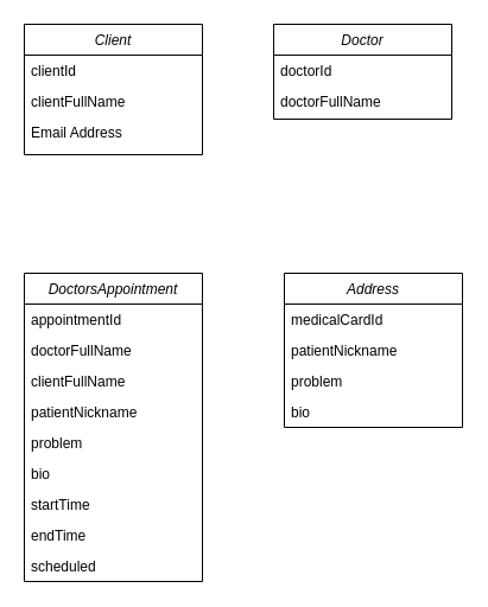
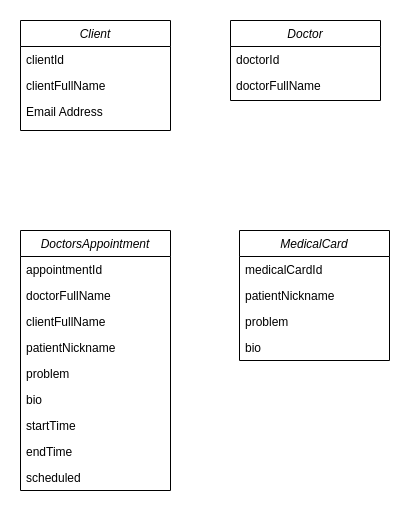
  <mxCell id="0" />
  <mxCell id="1" parent="0" />
  <mxCell id="2" value="Client" style="swimlane;fontStyle=2;align=center;verticalAlign=top;childLayout=stackLayout;horizontal=1;startSize=26;horizontalStack=0;resizeParent=1;resizeLast=0;collapsible=1;marginBottom=0;rounded=0;shadow=0;strokeWidth=1;" parent="1" vertex="1"><mxGeometry x="20" y="20" width="150" height="110" as="geometry"><mxRectangle x="230" y="140" width="160" height="26" as="alternateBounds" /></mxGeometry></mxCell>
  <mxCell id="3" value="clientId" style="text;align=left;verticalAlign=top;spacingLeft=4;spacingRight=4;overflow=hidden;rotatable=0;points=[[0,0.5],[1,0.5]];portConstraint=eastwest;" parent="2" vertex="1"><mxGeometry y="26" width="150" height="26" as="geometry" /></mxCell>
  <mxCell id="4" value="clientFullName" style="text;align=left;verticalAlign=top;spacingLeft=4;spacingRight=4;overflow=hidden;rotatable=0;points=[[0,0.5],[1,0.5]];portConstraint=eastwest;rounded=0;shadow=0;html=0;" vertex="1" parent="2"><mxGeometry y="52" width="150" height="26" as="geometry" /></mxCell>
  <mxCell id="5" value="Email Address" style="text;align=left;verticalAlign=top;spacingLeft=4;spacingRight=4;overflow=hidden;rotatable=0;points=[[0,0.5],[1,0.5]];portConstraint=eastwest;rounded=0;shadow=0;html=0;" vertex="1" parent="2"><mxGeometry y="78" width="150" height="26" as="geometry" /></mxCell>
  <mxCell id="6" value="Doctor" style="swimlane;fontStyle=2;align=center;verticalAlign=top;childLayout=stackLayout;horizontal=1;startSize=26;horizontalStack=0;resizeParent=1;resizeLast=0;collapsible=1;marginBottom=0;rounded=0;shadow=0;strokeWidth=1;" vertex="1" parent="1"><mxGeometry x="230" y="20" width="150" height="80" as="geometry"><mxRectangle x="230" y="140" width="160" height="26" as="alternateBounds" /></mxGeometry></mxCell>
  <mxCell id="7" value="doctorId" style="text;align=left;verticalAlign=top;spacingLeft=4;spacingRight=4;overflow=hidden;rotatable=0;points=[[0,0.5],[1,0.5]];portConstraint=eastwest;" vertex="1" parent="6"><mxGeometry y="26" width="150" height="26" as="geometry" /></mxCell>
  <mxCell id="8" value="doctorFullName" style="text;align=left;verticalAlign=top;spacingLeft=4;spacingRight=4;overflow=hidden;rotatable=0;points=[[0,0.5],[1,0.5]];portConstraint=eastwest;rounded=0;shadow=0;html=0;" vertex="1" parent="6"><mxGeometry y="52" width="150" height="26" as="geometry" /></mxCell>
  <mxCell id="9" value="DoctorsAppointment" style="swimlane;fontStyle=2;align=center;verticalAlign=top;childLayout=stackLayout;horizontal=1;startSize=26;horizontalStack=0;resizeParent=1;resizeLast=0;collapsible=1;marginBottom=0;rounded=0;shadow=0;strokeWidth=1;" vertex="1" parent="1"><mxGeometry x="20" y="230" width="150" height="260" as="geometry"><mxRectangle x="230" y="140" width="160" height="26" as="alternateBounds" /></mxGeometry></mxCell>
  <mxCell id="10" value="appointmentId" style="text;align=left;verticalAlign=top;spacingLeft=4;spacingRight=4;overflow=hidden;rotatable=0;points=[[0,0.5],[1,0.5]];portConstraint=eastwest;" vertex="1" parent="9"><mxGeometry y="26" width="150" height="26" as="geometry" /></mxCell>
  <mxCell id="11" value="doctorFullName" style="text;align=left;verticalAlign=top;spacingLeft=4;spacingRight=4;overflow=hidden;rotatable=0;points=[[0,0.5],[1,0.5]];portConstraint=eastwest;rounded=0;shadow=0;html=0;" vertex="1" parent="9"><mxGeometry y="52" width="150" height="26" as="geometry" /></mxCell>
  <mxCell id="12" value="clientFullName" style="text;align=left;verticalAlign=top;spacingLeft=4;spacingRight=4;overflow=hidden;rotatable=0;points=[[0,0.5],[1,0.5]];portConstraint=eastwest;rounded=0;shadow=0;html=0;" vertex="1" parent="9"><mxGeometry y="78" width="150" height="26" as="geometry" /></mxCell>
  <mxCell id="13" value="patientNickname" style="text;align=left;verticalAlign=top;spacingLeft=4;spacingRight=4;overflow=hidden;rotatable=0;points=[[0,0.5],[1,0.5]];portConstraint=eastwest;" vertex="1" parent="9"><mxGeometry y="104" width="150" height="26" as="geometry" /></mxCell>
  <mxCell id="14" value="problem" style="text;align=left;verticalAlign=top;spacingLeft=4;spacingRight=4;overflow=hidden;rotatable=0;points=[[0,0.5],[1,0.5]];portConstraint=eastwest;" vertex="1" parent="9"><mxGeometry y="130" width="150" height="26" as="geometry" /></mxCell>
  <mxCell id="15" value="bio" style="text;align=left;verticalAlign=top;spacingLeft=4;spacingRight=4;overflow=hidden;rotatable=0;points=[[0,0.5],[1,0.5]];portConstraint=eastwest;" vertex="1" parent="9"><mxGeometry y="156" width="150" height="26" as="geometry" /></mxCell>
  <mxCell id="16" value="startTime" style="text;align=left;verticalAlign=top;spacingLeft=4;spacingRight=4;overflow=hidden;rotatable=0;points=[[0,0.5],[1,0.5]];portConstraint=eastwest;" vertex="1" parent="9"><mxGeometry y="182" width="150" height="26" as="geometry" /></mxCell>
  <mxCell id="17" value="endTime" style="text;align=left;verticalAlign=top;spacingLeft=4;spacingRight=4;overflow=hidden;rotatable=0;points=[[0,0.5],[1,0.5]];portConstraint=eastwest;" vertex="1" parent="9"><mxGeometry y="208" width="150" height="26" as="geometry" /></mxCell>
  <mxCell id="18" value="scheduled" style="text;align=left;verticalAlign=top;spacingLeft=4;spacingRight=4;overflow=hidden;rotatable=0;points=[[0,0.5],[1,0.5]];portConstraint=eastwest;" vertex="1" parent="9"><mxGeometry y="234" width="150" height="26" as="geometry" /></mxCell>
- <mxCell id="19" value="Address" style="swimlane;fontStyle=2;align=center;verticalAlign=top;childLayout=stackLayout;horizontal=1;startSize=26;horizontalStack=0;resizeParent=1;resizeLast=0;collapsible=1;marginBottom=0;rounded=0;shadow=0;strokeWidth=1;" vertex="1" parent="1"><mxGeometry x="239" y="230" width="150" height="130" as="geometry"><mxRectangle x="230" y="140" width="160" height="26" as="alternateBounds" /></mxGeometry></mxCell>
+ <mxCell id="19" value="MedicalCard" style="swimlane;fontStyle=2;align=center;verticalAlign=top;childLayout=stackLayout;horizontal=1;startSize=26;horizontalStack=0;resizeParent=1;resizeLast=0;collapsible=1;marginBottom=0;rounded=0;shadow=0;strokeWidth=1;" vertex="1" parent="1"><mxGeometry x="239" y="230" width="150" height="130" as="geometry"><mxRectangle x="230" y="140" width="160" height="26" as="alternateBounds" /></mxGeometry></mxCell>
  <mxCell id="20" value="medicalCardId" style="text;align=left;verticalAlign=top;spacingLeft=4;spacingRight=4;overflow=hidden;rotatable=0;points=[[0,0.5],[1,0.5]];portConstraint=eastwest;" vertex="1" parent="19"><mxGeometry y="26" width="150" height="26" as="geometry" /></mxCell>
  <mxCell id="21" value="patientNickname" style="text;align=left;verticalAlign=top;spacingLeft=4;spacingRight=4;overflow=hidden;rotatable=0;points=[[0,0.5],[1,0.5]];portConstraint=eastwest;rounded=0;shadow=0;html=0;" vertex="1" parent="19"><mxGeometry y="52" width="150" height="26" as="geometry" /></mxCell>
  <mxCell id="22" value="problem" style="text;align=left;verticalAlign=top;spacingLeft=4;spacingRight=4;overflow=hidden;rotatable=0;points=[[0,0.5],[1,0.5]];portConstraint=eastwest;rounded=0;shadow=0;html=0;" vertex="1" parent="19"><mxGeometry y="78" width="150" height="26" as="geometry" /></mxCell>
  <mxCell id="23" value="bio" style="text;align=left;verticalAlign=top;spacingLeft=4;spacingRight=4;overflow=hidden;rotatable=0;points=[[0,0.5],[1,0.5]];portConstraint=eastwest;" vertex="1" parent="19"><mxGeometry y="104" width="150" height="26" as="geometry" /></mxCell>
